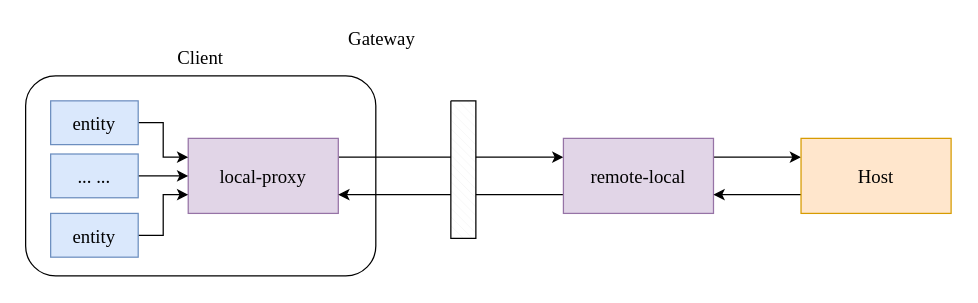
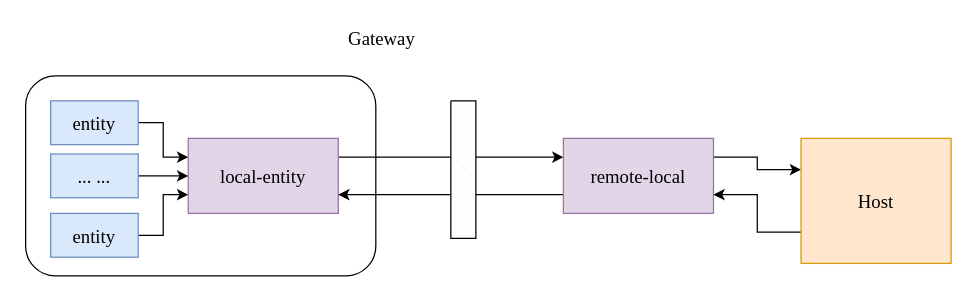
  <mxCell id="0" />
  <mxCell id="1" parent="0" />
  <mxCell id="2" value="" style="rounded=1;whiteSpace=wrap;html=1;fontFamily=Source Han Serif;fontSize=15;container=0;" vertex="1" parent="1"><mxGeometry x="20" y="60" width="280" height="160" as="geometry" /></mxCell>
  <mxCell id="3" style="edgeStyle=orthogonalEdgeStyle;rounded=0;orthogonalLoop=1;jettySize=auto;html=1;exitX=1;exitY=0.25;exitDx=0;exitDy=0;entryX=0;entryY=0.25;entryDx=0;entryDy=0;fontFamily=Source Han Serif;fontSize=15;" edge="1" parent="1" source="4" target="7"><mxGeometry relative="1" as="geometry" /></mxCell>
- <mxCell id="4" value="local-proxy" style="rounded=0;whiteSpace=wrap;html=1;fontFamily=Source Han Serif;fontSize=15;fillColor=#e1d5e7;strokeColor=#9673a6;" vertex="1" parent="1"><mxGeometry x="150" y="110" width="120" height="60" as="geometry" /></mxCell>
+ <mxCell id="4" value="local-entity" style="rounded=0;whiteSpace=wrap;html=1;fontFamily=Source Han Serif;fontSize=15;fillColor=#e1d5e7;strokeColor=#9673a6;" vertex="1" parent="1"><mxGeometry x="150" y="110" width="120" height="60" as="geometry" /></mxCell>
  <mxCell id="5" style="edgeStyle=orthogonalEdgeStyle;rounded=0;orthogonalLoop=1;jettySize=auto;html=1;exitX=1;exitY=0.25;exitDx=0;exitDy=0;entryX=0;entryY=0.25;entryDx=0;entryDy=0;fontFamily=Source Han Serif;fontSize=15;" edge="1" parent="1" source="7" target="9"><mxGeometry relative="1" as="geometry" /></mxCell>
  <mxCell id="6" style="edgeStyle=orthogonalEdgeStyle;rounded=0;orthogonalLoop=1;jettySize=auto;html=1;exitX=0;exitY=0.75;exitDx=0;exitDy=0;entryX=1;entryY=0.75;entryDx=0;entryDy=0;fontFamily=Source Han Serif;fontSize=15;" edge="1" parent="1" source="7" target="4"><mxGeometry relative="1" as="geometry" /></mxCell>
  <mxCell id="7" value="remote-local" style="rounded=0;whiteSpace=wrap;html=1;fontFamily=Source Han Serif;fontSize=15;fillColor=#e1d5e7;strokeColor=#9673a6;" vertex="1" parent="1"><mxGeometry x="450" y="110" width="120" height="60" as="geometry" /></mxCell>
  <mxCell id="8" style="edgeStyle=orthogonalEdgeStyle;rounded=0;orthogonalLoop=1;jettySize=auto;html=1;exitX=0;exitY=0.75;exitDx=0;exitDy=0;entryX=1;entryY=0.75;entryDx=0;entryDy=0;fontFamily=Source Han Serif;fontSize=15;" edge="1" parent="1" source="9" target="7"><mxGeometry relative="1" as="geometry" /></mxCell>
- <mxCell id="9" value="Host" style="rounded=0;whiteSpace=wrap;html=1;fontFamily=Source Han Serif;fontSize=15;fillColor=#ffe6cc;strokeColor=#d79b00;" vertex="1" parent="1"><mxGeometry x="640" y="110" width="120" height="60" as="geometry" /></mxCell>
+ <mxCell id="9" value="Host" style="rounded=0;whiteSpace=wrap;html=1;fontFamily=Source Han Serif;fontSize=15;fillColor=#ffe6cc;strokeColor=#d79b00;" vertex="1" parent="1"><mxGeometry x="640" y="110" width="120" height="100" as="geometry" /></mxCell>
  <mxCell id="10" value="" style="verticalLabelPosition=bottom;verticalAlign=top;html=1;shape=mxgraph.basic.patternFillRect;fillStyle=diagRev;step=5;fillStrokeWidth=0.2;fillStrokeColor=#dddddd;fontFamily=Source Han Serif;fontSize=15;" vertex="1" parent="1"><mxGeometry x="360" y="80" width="20" height="110" as="geometry" /></mxCell>
  <mxCell id="11" style="edgeStyle=orthogonalEdgeStyle;rounded=0;orthogonalLoop=1;jettySize=auto;html=1;exitX=1;exitY=0.5;exitDx=0;exitDy=0;entryX=0;entryY=0.25;entryDx=0;entryDy=0;fontFamily=Source Han Serif;fontSize=15;" edge="1" parent="1" source="12" target="4"><mxGeometry relative="1" as="geometry" /></mxCell>
  <mxCell id="12" value="entity" style="rounded=0;whiteSpace=wrap;html=1;fontFamily=Source Han Serif;fontSize=15;container=0;fillColor=#dae8fc;strokeColor=#6c8ebf;" vertex="1" parent="1"><mxGeometry x="40" y="80" width="70" height="35" as="geometry" /></mxCell>
  <mxCell id="13" style="edgeStyle=orthogonalEdgeStyle;rounded=0;orthogonalLoop=1;jettySize=auto;html=1;entryX=0;entryY=0.75;entryDx=0;entryDy=0;fontFamily=Source Han Serif;fontSize=15;" edge="1" parent="1" source="14" target="4"><mxGeometry relative="1" as="geometry" /></mxCell>
  <mxCell id="14" value="entity" style="rounded=0;whiteSpace=wrap;html=1;fontFamily=Source Han Serif;fontSize=15;container=0;fillColor=#dae8fc;strokeColor=#6c8ebf;" vertex="1" parent="1"><mxGeometry x="40" y="170" width="70" height="35" as="geometry" /></mxCell>
  <mxCell id="15" style="edgeStyle=orthogonalEdgeStyle;rounded=0;orthogonalLoop=1;jettySize=auto;html=1;entryX=0;entryY=0.5;entryDx=0;entryDy=0;fontFamily=Source Han Serif;fontSize=15;" edge="1" parent="1" source="16" target="4"><mxGeometry relative="1" as="geometry" /></mxCell>
  <mxCell id="16" value="... ..." style="rounded=0;whiteSpace=wrap;html=1;fontFamily=Source Han Serif;fontSize=15;container=0;fillColor=#dae8fc;strokeColor=#6c8ebf;" vertex="1" parent="1"><mxGeometry x="40" y="122.5" width="70" height="35" as="geometry" /></mxCell>
- <mxCell id="17" value="Client" style="text;html=1;strokeColor=none;fillColor=none;align=center;verticalAlign=middle;whiteSpace=wrap;rounded=0;fontFamily=Source Han Serif;fontSize=15;" vertex="1" parent="1"><mxGeometry x="120" y="35" width="80" height="20" as="geometry" /></mxCell>
  <mxCell id="18" value="Gateway" style="text;html=1;strokeColor=none;fillColor=none;align=center;verticalAlign=middle;whiteSpace=wrap;rounded=0;fontFamily=Source Han Serif;fontSize=15;" vertex="1" parent="1"><mxGeometry x="265" y="20" width="80" height="20" as="geometry" /></mxCell>
